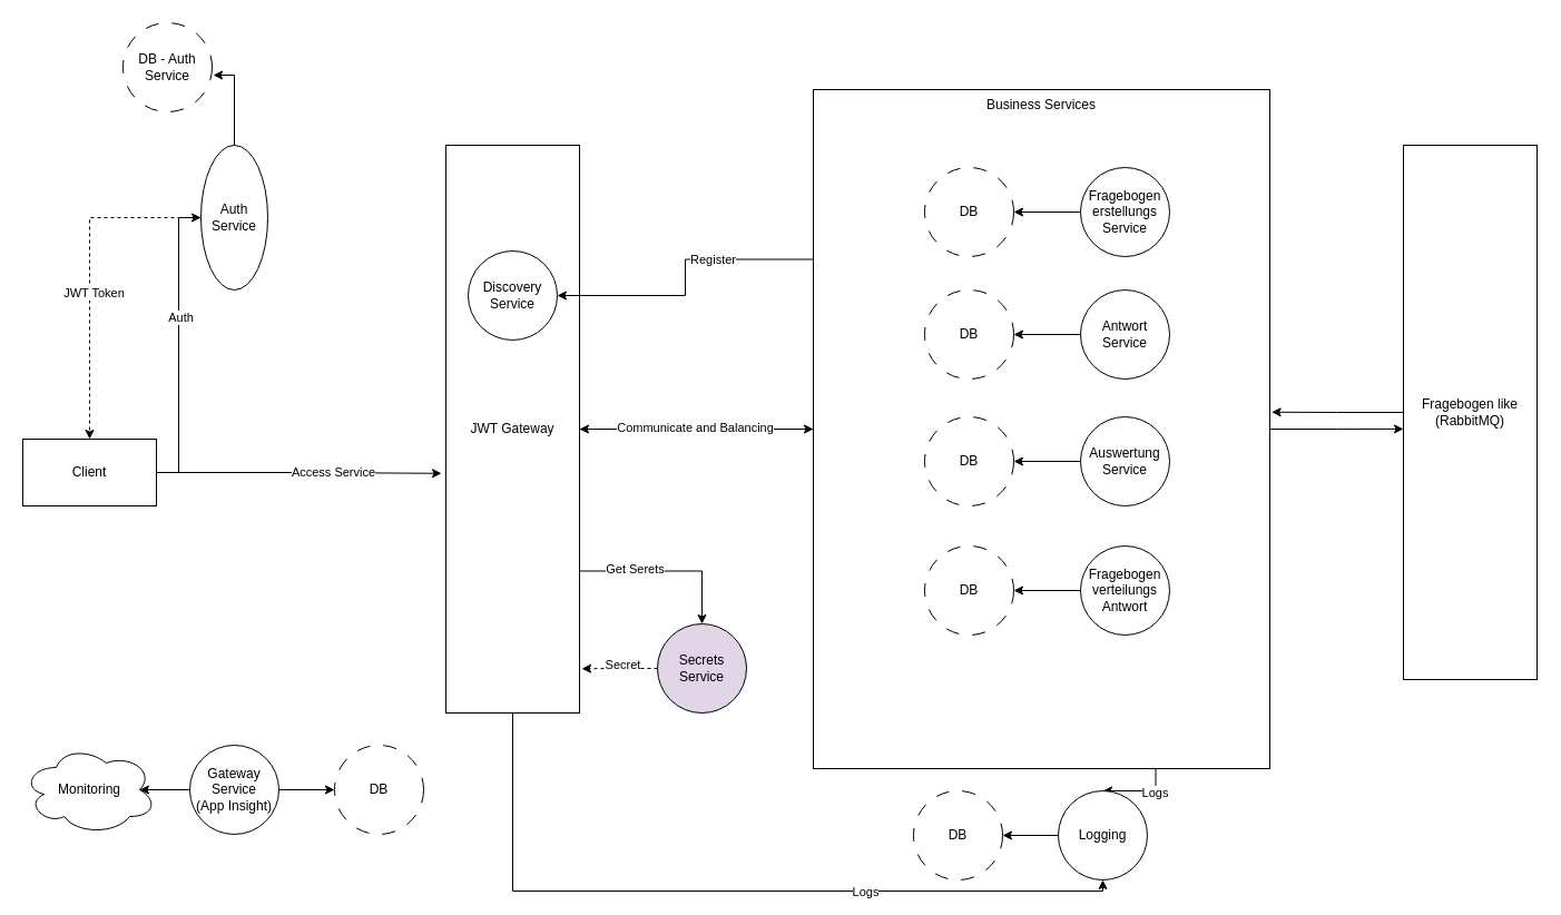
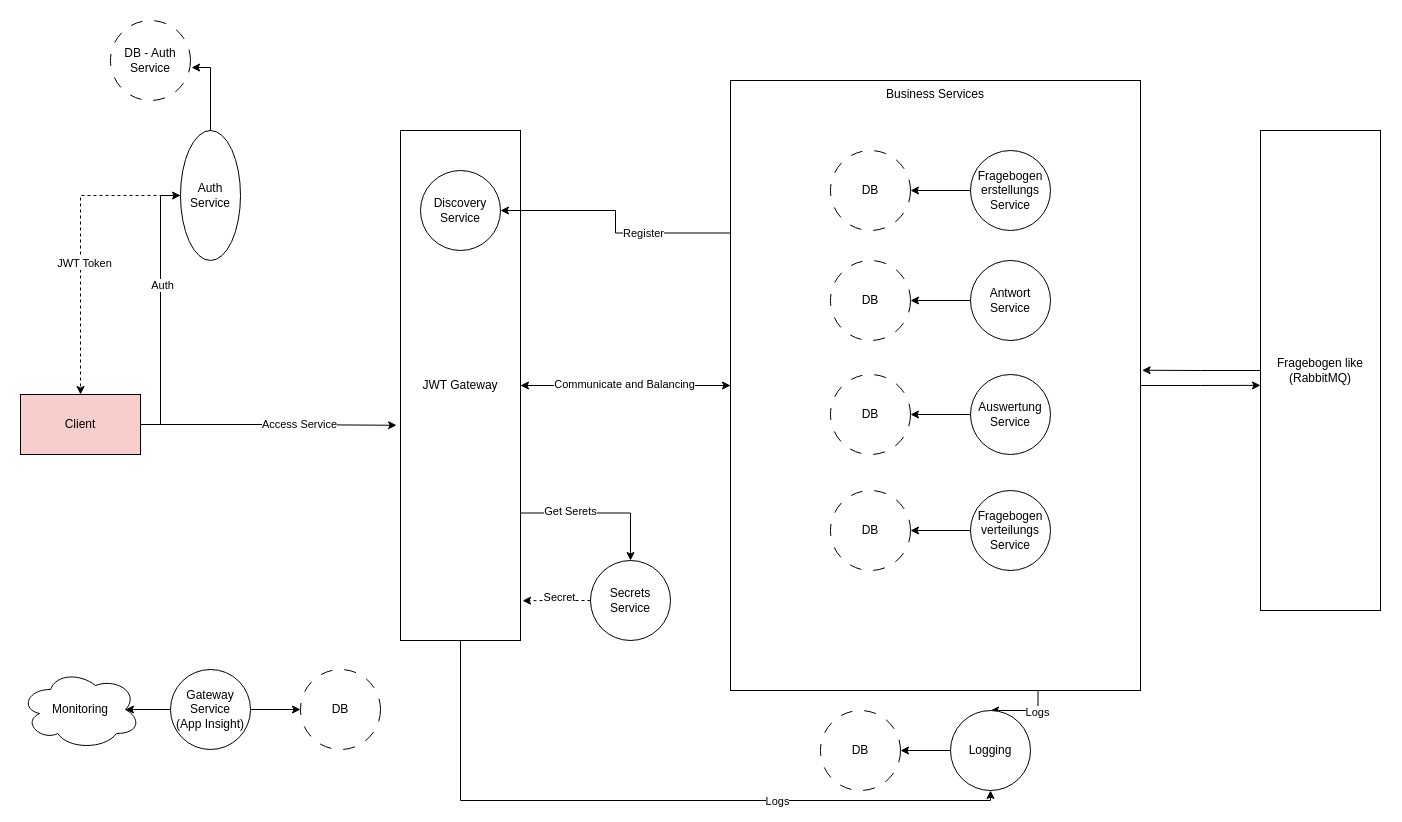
  <mxCell id="0" />
  <mxCell id="1" parent="0" />
  <mxCell id="2" style="edgeStyle=orthogonalEdgeStyle;rounded=0;orthogonalLoop=1;jettySize=auto;html=1;entryX=0;entryY=0.5;entryDx=0;entryDy=0;" edge="1" parent="1" source="4" target="7"><mxGeometry relative="1" as="geometry" /></mxCell>
  <mxCell id="3" value="Auth" style="edgeLabel;html=1;align=center;verticalAlign=middle;resizable=0;points=[];" vertex="1" connectable="0" parent="2"><mxGeometry x="0.191" y="-1" relative="1" as="geometry"><mxPoint as="offset" /></mxGeometry></mxCell>
- <mxCell id="4" value="Client" style="whiteSpace=wrap;html=1;" vertex="1" parent="1"><mxGeometry x="20" y="394" width="120" height="60" as="geometry" /></mxCell>
+ <mxCell id="4" value="Client" style="whiteSpace=wrap;html=1;fillColor=#f8cecc;" vertex="1" parent="1"><mxGeometry x="20" y="394" width="120" height="60" as="geometry" /></mxCell>
  <mxCell id="5" style="edgeStyle=orthogonalEdgeStyle;rounded=0;orthogonalLoop=1;jettySize=auto;html=1;entryX=0.5;entryY=0;entryDx=0;entryDy=0;dashed=1;" edge="1" parent="1" source="7" target="4"><mxGeometry relative="1" as="geometry" /></mxCell>
  <mxCell id="6" value="JWT Token" style="edgeLabel;html=1;align=center;verticalAlign=middle;resizable=0;points=[];" vertex="1" connectable="0" parent="5"><mxGeometry x="0.117" y="3" relative="1" as="geometry"><mxPoint as="offset" /></mxGeometry></mxCell>
  <mxCell id="7" value="Auth Service" style="ellipse;whiteSpace=wrap;html=1;" vertex="1" parent="1"><mxGeometry x="180" y="130" width="60" height="130" as="geometry" /></mxCell>
  <mxCell id="8" value="DB - Auth Service" style="ellipse;whiteSpace=wrap;html=1;dashed=1;dashPattern=12 12;" vertex="1" parent="1"><mxGeometry x="110" y="20" width="80" height="80" as="geometry" /></mxCell>
  <mxCell id="9" style="edgeStyle=orthogonalEdgeStyle;rounded=0;orthogonalLoop=1;jettySize=auto;html=1;entryX=1.013;entryY=0.588;entryDx=0;entryDy=0;entryPerimeter=0;" edge="1" parent="1" source="7" target="8"><mxGeometry relative="1" as="geometry" /></mxCell>
  <mxCell id="10" style="edgeStyle=orthogonalEdgeStyle;rounded=0;orthogonalLoop=1;jettySize=auto;html=1;entryX=0;entryY=0.5;entryDx=0;entryDy=0;" edge="1" parent="1" source="15" target="25"><mxGeometry relative="1" as="geometry" /></mxCell>
  <mxCell id="11" style="edgeStyle=orthogonalEdgeStyle;rounded=0;orthogonalLoop=1;jettySize=auto;html=1;exitX=1;exitY=0.75;exitDx=0;exitDy=0;entryX=0.5;entryY=0;entryDx=0;entryDy=0;" edge="1" parent="1" source="15" target="26"><mxGeometry relative="1" as="geometry" /></mxCell>
  <mxCell id="12" value="Get Serets" style="edgeLabel;html=1;align=center;verticalAlign=middle;resizable=0;points=[];" vertex="1" connectable="0" parent="11"><mxGeometry x="-0.378" y="3" relative="1" as="geometry"><mxPoint y="1" as="offset" /></mxGeometry></mxCell>
  <mxCell id="13" style="edgeStyle=orthogonalEdgeStyle;rounded=0;orthogonalLoop=1;jettySize=auto;html=1;entryX=0.5;entryY=1;entryDx=0;entryDy=0;" edge="1" parent="1" source="15" target="45"><mxGeometry relative="1" as="geometry"><Array as="points"><mxPoint x="460" y="800" /><mxPoint x="990" y="800" /></Array></mxGeometry></mxCell>
  <mxCell id="14" value="Logs" style="edgeLabel;html=1;align=center;verticalAlign=middle;resizable=0;points=[];" vertex="1" connectable="0" parent="13"><mxGeometry x="0.36" relative="1" as="geometry"><mxPoint as="offset" /></mxGeometry></mxCell>
  <mxCell id="15" value="JWT Gateway" style="whiteSpace=wrap;html=1;" vertex="1" parent="1"><mxGeometry x="400" y="130" width="120" height="510" as="geometry" /></mxCell>
  <mxCell id="16" style="edgeStyle=orthogonalEdgeStyle;rounded=0;orthogonalLoop=1;jettySize=auto;html=1;entryX=-0.033;entryY=0.578;entryDx=0;entryDy=0;entryPerimeter=0;" edge="1" parent="1" source="4" target="15"><mxGeometry relative="1" as="geometry" /></mxCell>
  <mxCell id="17" value="Access Service" style="edgeLabel;html=1;align=center;verticalAlign=middle;resizable=0;points=[];" vertex="1" connectable="0" parent="16"><mxGeometry x="0.237" y="1" relative="1" as="geometry"><mxPoint as="offset" /></mxGeometry></mxCell>
- <mxCell id="18" value="Discovery Service" style="ellipse;whiteSpace=wrap;html=1;" vertex="1" parent="1"><mxGeometry x="420" y="225" width="80" height="80" as="geometry" /></mxCell>
+ <mxCell id="18" value="Discovery Service" style="ellipse;whiteSpace=wrap;html=1;" vertex="1" parent="1"><mxGeometry x="420" y="170" width="80" height="80" as="geometry" /></mxCell>
  <mxCell id="19" style="edgeStyle=orthogonalEdgeStyle;rounded=0;orthogonalLoop=1;jettySize=auto;html=1;entryX=1;entryY=0.5;entryDx=0;entryDy=0;" edge="1" parent="1" source="25" target="15"><mxGeometry relative="1" as="geometry" /></mxCell>
  <mxCell id="20" value="Communicate and Balancing" style="edgeLabel;html=1;align=center;verticalAlign=middle;resizable=0;points=[];" vertex="1" connectable="0" parent="19"><mxGeometry x="0.019" y="-2" relative="1" as="geometry"><mxPoint as="offset" /></mxGeometry></mxCell>
  <mxCell id="21" style="edgeStyle=orthogonalEdgeStyle;rounded=0;orthogonalLoop=1;jettySize=auto;html=1;exitX=0;exitY=0.25;exitDx=0;exitDy=0;" edge="1" parent="1" source="25" target="18"><mxGeometry relative="1" as="geometry" /></mxCell>
  <mxCell id="22" value="Register" style="edgeLabel;html=1;align=center;verticalAlign=middle;resizable=0;points=[];" vertex="1" connectable="0" parent="21"><mxGeometry x="-0.303" relative="1" as="geometry"><mxPoint as="offset" /></mxGeometry></mxCell>
  <mxCell id="23" style="edgeStyle=orthogonalEdgeStyle;rounded=0;orthogonalLoop=1;jettySize=auto;html=1;exitX=0.75;exitY=1;exitDx=0;exitDy=0;entryX=0.5;entryY=0;entryDx=0;entryDy=0;" edge="1" parent="1" source="25" target="45"><mxGeometry relative="1" as="geometry" /></mxCell>
  <mxCell id="24" value="Logs" style="edgeLabel;html=1;align=center;verticalAlign=middle;resizable=0;points=[];" vertex="1" connectable="0" parent="23"><mxGeometry x="-0.363" y="1" relative="1" as="geometry"><mxPoint as="offset" /></mxGeometry></mxCell>
  <mxCell id="25" value="Business Services" style="whiteSpace=wrap;html=1;verticalAlign=top;" vertex="1" parent="1"><mxGeometry x="730" y="80" width="410" height="610" as="geometry" /></mxCell>
- <mxCell id="26" value="Secrets Service" style="ellipse;whiteSpace=wrap;html=1;fillColor=#e1d5e7;" vertex="1" parent="1"><mxGeometry x="590" y="560" width="80" height="80" as="geometry" /></mxCell>
+ <mxCell id="26" value="Secrets Service" style="ellipse;whiteSpace=wrap;html=1;" vertex="1" parent="1"><mxGeometry x="590" y="560" width="80" height="80" as="geometry" /></mxCell>
  <mxCell id="27" style="edgeStyle=orthogonalEdgeStyle;rounded=0;orthogonalLoop=1;jettySize=auto;html=1;entryX=1.017;entryY=0.922;entryDx=0;entryDy=0;entryPerimeter=0;dashed=1;" edge="1" parent="1" source="26" target="15"><mxGeometry relative="1" as="geometry" /></mxCell>
  <mxCell id="28" value="Secret" style="edgeLabel;html=1;align=center;verticalAlign=middle;resizable=0;points=[];" vertex="1" connectable="0" parent="27"><mxGeometry x="-0.09" y="-4" relative="1" as="geometry"><mxPoint x="-1" as="offset" /></mxGeometry></mxCell>
  <mxCell id="29" value="Fragebogen like&lt;div&gt;(RabbitMQ)&lt;/div&gt;" style="whiteSpace=wrap;html=1;" vertex="1" parent="1"><mxGeometry x="1260" y="130" width="120" height="480" as="geometry" /></mxCell>
  <mxCell id="30" style="edgeStyle=orthogonalEdgeStyle;rounded=0;orthogonalLoop=1;jettySize=auto;html=1;entryX=1.004;entryY=0.475;entryDx=0;entryDy=0;entryPerimeter=0;" edge="1" parent="1" source="29" target="25"><mxGeometry relative="1" as="geometry" /></mxCell>
  <mxCell id="31" style="edgeStyle=orthogonalEdgeStyle;rounded=0;orthogonalLoop=1;jettySize=auto;html=1;entryX=0;entryY=0.531;entryDx=0;entryDy=0;entryPerimeter=0;" edge="1" parent="1" source="25" target="29"><mxGeometry relative="1" as="geometry" /></mxCell>
  <mxCell id="32" style="edgeStyle=orthogonalEdgeStyle;rounded=0;orthogonalLoop=1;jettySize=auto;html=1;exitX=0;exitY=0.5;exitDx=0;exitDy=0;entryX=1;entryY=0.5;entryDx=0;entryDy=0;" edge="1" parent="1" source="33" target="43"><mxGeometry relative="1" as="geometry" /></mxCell>
  <mxCell id="33" value="Fragebogen&lt;div&gt;erstellungs&lt;/div&gt;&lt;div&gt;Service&lt;/div&gt;" style="ellipse;whiteSpace=wrap;html=1;" vertex="1" parent="1"><mxGeometry x="970" y="150" width="80" height="80" as="geometry" /></mxCell>
  <mxCell id="34" style="edgeStyle=orthogonalEdgeStyle;rounded=0;orthogonalLoop=1;jettySize=auto;html=1;entryX=1;entryY=0.5;entryDx=0;entryDy=0;" edge="1" parent="1" source="35" target="42"><mxGeometry relative="1" as="geometry" /></mxCell>
  <mxCell id="35" value="Antwort&lt;div&gt;Service&lt;/div&gt;" style="ellipse;whiteSpace=wrap;html=1;" vertex="1" parent="1"><mxGeometry x="970" y="260" width="80" height="80" as="geometry" /></mxCell>
  <mxCell id="36" style="edgeStyle=orthogonalEdgeStyle;rounded=0;orthogonalLoop=1;jettySize=auto;html=1;" edge="1" parent="1" source="37" target="41"><mxGeometry relative="1" as="geometry" /></mxCell>
  <mxCell id="37" value="Auswertung&lt;div&gt;Service&lt;/div&gt;" style="ellipse;whiteSpace=wrap;html=1;" vertex="1" parent="1"><mxGeometry x="970" y="374" width="80" height="80" as="geometry" /></mxCell>
  <mxCell id="38" style="edgeStyle=orthogonalEdgeStyle;rounded=0;orthogonalLoop=1;jettySize=auto;html=1;entryX=1;entryY=0.5;entryDx=0;entryDy=0;" edge="1" parent="1" source="39" target="40"><mxGeometry relative="1" as="geometry" /></mxCell>
- <mxCell id="39" value="Fragebogen&lt;div&gt;verteilungs&lt;/div&gt;&lt;div&gt;Antwort&lt;/div&gt;" style="ellipse;whiteSpace=wrap;html=1;" vertex="1" parent="1"><mxGeometry x="970" y="490" width="80" height="80" as="geometry" /></mxCell>
+ <mxCell id="39" value="Fragebogen&lt;div&gt;verteilungs&lt;/div&gt;&lt;div&gt;Service&lt;/div&gt;" style="ellipse;whiteSpace=wrap;html=1;" vertex="1" parent="1"><mxGeometry x="970" y="490" width="80" height="80" as="geometry" /></mxCell>
  <mxCell id="40" value="DB" style="ellipse;whiteSpace=wrap;html=1;dashed=1;dashPattern=12 12;" vertex="1" parent="1"><mxGeometry x="830" y="490" width="80" height="80" as="geometry" /></mxCell>
  <mxCell id="41" value="DB" style="ellipse;whiteSpace=wrap;html=1;dashed=1;dashPattern=12 12;" vertex="1" parent="1"><mxGeometry x="830" y="374" width="80" height="80" as="geometry" /></mxCell>
  <mxCell id="42" value="DB" style="ellipse;whiteSpace=wrap;html=1;dashed=1;dashPattern=12 12;" vertex="1" parent="1"><mxGeometry x="830" y="260" width="80" height="80" as="geometry" /></mxCell>
  <mxCell id="43" value="DB" style="ellipse;whiteSpace=wrap;html=1;dashed=1;dashPattern=12 12;" vertex="1" parent="1"><mxGeometry x="830" y="150" width="80" height="80" as="geometry" /></mxCell>
  <mxCell id="44" style="edgeStyle=orthogonalEdgeStyle;rounded=0;orthogonalLoop=1;jettySize=auto;html=1;entryX=1;entryY=0.5;entryDx=0;entryDy=0;" edge="1" parent="1" source="45" target="46"><mxGeometry relative="1" as="geometry" /></mxCell>
  <mxCell id="45" value="Logging" style="ellipse;whiteSpace=wrap;html=1;" vertex="1" parent="1"><mxGeometry x="950" y="710" width="80" height="80" as="geometry" /></mxCell>
  <mxCell id="46" value="DB" style="ellipse;whiteSpace=wrap;html=1;dashed=1;dashPattern=12 12;" vertex="1" parent="1"><mxGeometry x="820" y="710" width="80" height="80" as="geometry" /></mxCell>
  <mxCell id="47" value="Monitoring" style="ellipse;shape=cloud;whiteSpace=wrap;html=1;" vertex="1" parent="1"><mxGeometry x="20" y="669" width="120" height="80" as="geometry" /></mxCell>
  <mxCell id="48" style="edgeStyle=orthogonalEdgeStyle;rounded=0;orthogonalLoop=1;jettySize=auto;html=1;exitX=1;exitY=0.5;exitDx=0;exitDy=0;entryX=0;entryY=0.5;entryDx=0;entryDy=0;" edge="1" parent="1" source="49" target="51"><mxGeometry relative="1" as="geometry" /></mxCell>
  <mxCell id="49" value="Gateway Service&lt;div&gt;(App Insight)&lt;/div&gt;" style="ellipse;whiteSpace=wrap;html=1;" vertex="1" parent="1"><mxGeometry x="170" y="669" width="80" height="80" as="geometry" /></mxCell>
  <mxCell id="50" style="edgeStyle=orthogonalEdgeStyle;rounded=0;orthogonalLoop=1;jettySize=auto;html=1;entryX=0.875;entryY=0.5;entryDx=0;entryDy=0;entryPerimeter=0;" edge="1" parent="1" source="49" target="47"><mxGeometry relative="1" as="geometry" /></mxCell>
  <mxCell id="51" value="DB" style="ellipse;whiteSpace=wrap;html=1;dashed=1;dashPattern=12 12;" vertex="1" parent="1"><mxGeometry x="300" y="669" width="80" height="80" as="geometry" /></mxCell>
